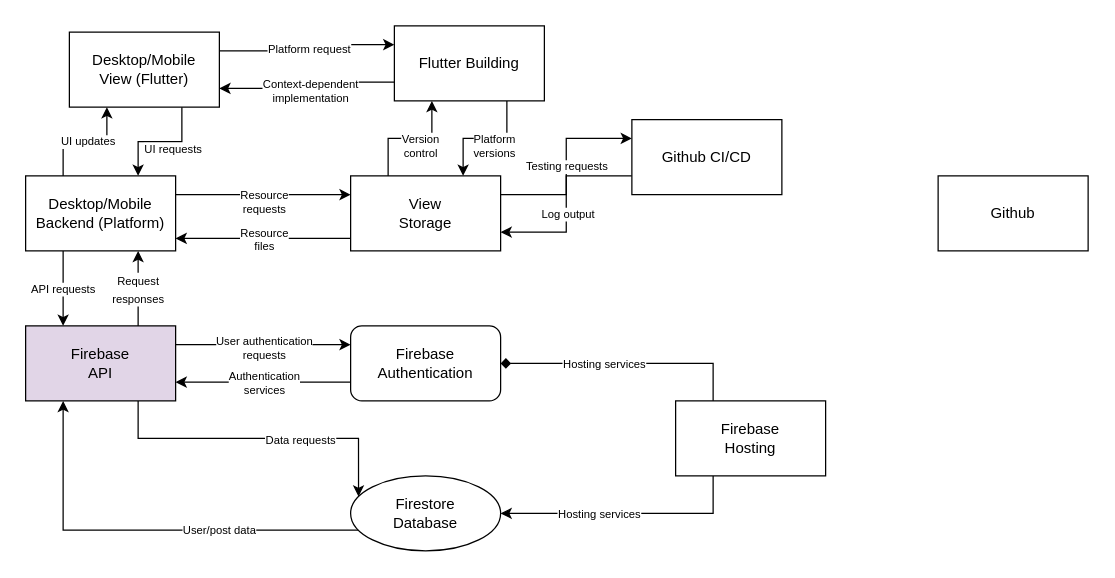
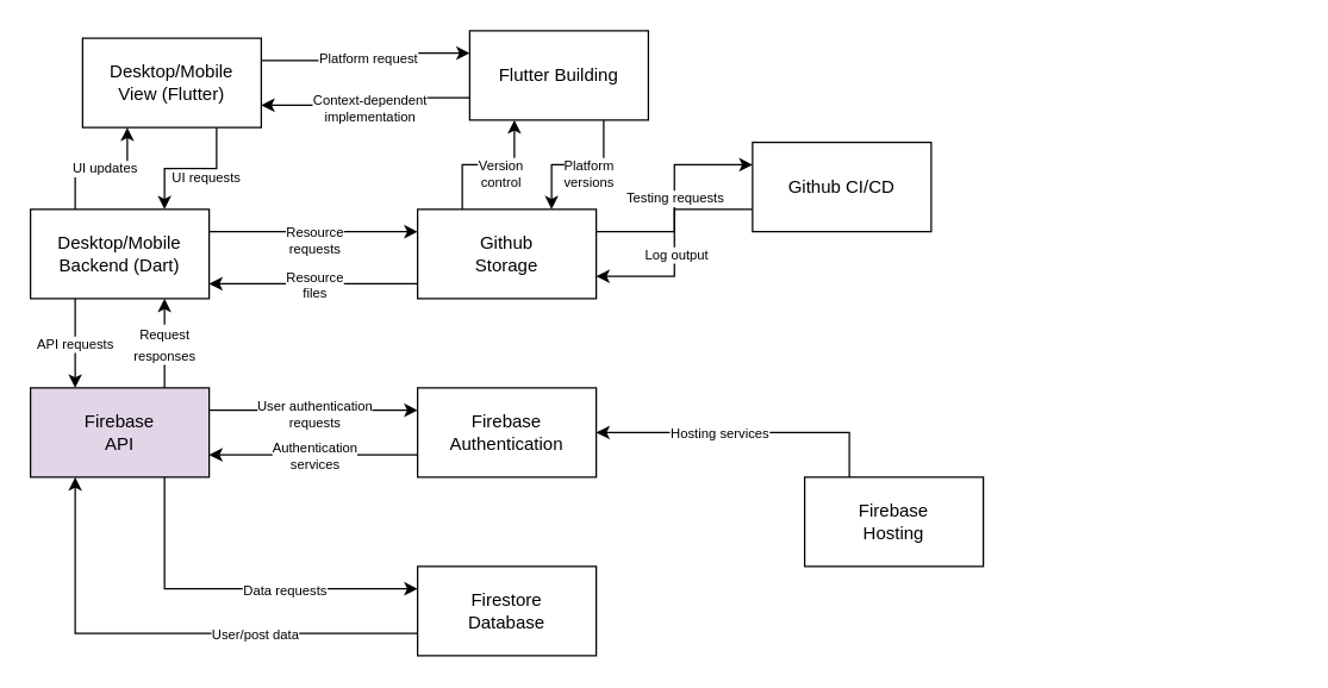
  <mxCell id="0" />
  <mxCell id="1" parent="0" />
  <mxCell id="2" style="edgeStyle=orthogonalEdgeStyle;rounded=0;orthogonalLoop=1;jettySize=auto;html=1;exitX=0;exitY=0.75;exitDx=0;exitDy=0;entryX=0.25;entryY=1;entryDx=0;entryDy=0;" edge="1" parent="1" source="4" target="32"><mxGeometry relative="1" as="geometry" /></mxCell>
  <mxCell id="3" value="User/post data" style="edgeLabel;html=1;align=center;verticalAlign=middle;resizable=0;points=[];fontSize=9;" vertex="1" connectable="0" parent="2"><mxGeometry x="-0.159" relative="1" as="geometry"><mxPoint x="31" as="offset" /></mxGeometry></mxCell>
- <mxCell id="4" value="Firestore&lt;br&gt;Database" style="ellipse;whiteSpace=wrap;html=1;" vertex="1" parent="1"><mxGeometry x="280" y="380" width="120" height="60" as="geometry" /></mxCell>
+ <mxCell id="4" value="Firestore&lt;br&gt;Database" style="rounded=0;whiteSpace=wrap;html=1;" vertex="1" parent="1"><mxGeometry x="280" y="380" width="120" height="60" as="geometry" /></mxCell>
  <mxCell id="5" style="edgeStyle=orthogonalEdgeStyle;rounded=0;orthogonalLoop=1;jettySize=auto;html=1;exitX=0;exitY=0.75;exitDx=0;exitDy=0;entryX=1;entryY=0.75;entryDx=0;entryDy=0;" edge="1" parent="1" source="7" target="32"><mxGeometry relative="1" as="geometry" /></mxCell>
  <mxCell id="6" value="Authentication&lt;br style=&quot;font-size: 9px;&quot;&gt;services" style="edgeLabel;html=1;align=center;verticalAlign=middle;resizable=0;points=[];fontSize=9;" vertex="1" connectable="0" parent="5"><mxGeometry x="-0.162" relative="1" as="geometry"><mxPoint x="-11" as="offset" /></mxGeometry></mxCell>
- <mxCell id="7" value="Firebase&lt;br&gt;Authentication" style="whiteSpace=wrap;html=1;rounded=1;" vertex="1" parent="1"><mxGeometry x="280" y="260" width="120" height="60" as="geometry" /></mxCell>
- <mxCell id="8" style="edgeStyle=orthogonalEdgeStyle;rounded=0;orthogonalLoop=1;jettySize=auto;html=1;exitX=0.25;exitY=0;exitDx=0;exitDy=0;entryX=1;entryY=0.5;entryDx=0;entryDy=0;endArrow=diamond;" edge="1" parent="1" source="12" target="7"><mxGeometry relative="1" as="geometry" /></mxCell>
+ <mxCell id="7" value="Firebase&lt;br&gt;Authentication" style="rounded=0;whiteSpace=wrap;html=1;" vertex="1" parent="1"><mxGeometry x="280" y="260" width="120" height="60" as="geometry" /></mxCell>
+ <mxCell id="8" style="edgeStyle=orthogonalEdgeStyle;rounded=0;orthogonalLoop=1;jettySize=auto;html=1;exitX=0.25;exitY=0;exitDx=0;exitDy=0;entryX=1;entryY=0.5;entryDx=0;entryDy=0;" edge="1" parent="1" source="12" target="7"><mxGeometry relative="1" as="geometry" /></mxCell>
  <mxCell id="9" value="Hosting services" style="edgeLabel;html=1;align=center;verticalAlign=middle;resizable=0;points=[];fontSize=9;" vertex="1" connectable="0" parent="8"><mxGeometry x="0.182" y="-2" relative="1" as="geometry"><mxPoint y="2" as="offset" /></mxGeometry></mxCell>
- <mxCell id="10" style="edgeStyle=orthogonalEdgeStyle;rounded=0;orthogonalLoop=1;jettySize=auto;html=1;exitX=0.25;exitY=1;exitDx=0;exitDy=0;entryX=1;entryY=0.5;entryDx=0;entryDy=0;" edge="1" parent="1" source="12" target="4"><mxGeometry relative="1" as="geometry" /></mxCell>
- <mxCell id="11" value="Hosting services" style="edgeLabel;html=1;align=center;verticalAlign=middle;resizable=0;points=[];fontSize=9;" vertex="1" connectable="0" parent="10"><mxGeometry x="0.217" y="-4" relative="1" as="geometry"><mxPoint y="4" as="offset" /></mxGeometry></mxCell>
  <mxCell id="12" value="Firebase&lt;br&gt;Hosting" style="rounded=0;whiteSpace=wrap;html=1;" vertex="1" parent="1"><mxGeometry x="540" y="320" width="120" height="60" as="geometry" /></mxCell>
- <mxCell id="13" value="Github" style="rounded=0;whiteSpace=wrap;html=1;" vertex="1" parent="1"><mxGeometry x="750" y="140" width="120" height="60" as="geometry" /></mxCell>
  <mxCell id="14" style="edgeStyle=orthogonalEdgeStyle;rounded=0;orthogonalLoop=1;jettySize=auto;html=1;exitX=1;exitY=0.25;exitDx=0;exitDy=0;entryX=0;entryY=0.25;entryDx=0;entryDy=0;" edge="1" parent="1" source="25" target="39"><mxGeometry relative="1" as="geometry" /></mxCell>
  <mxCell id="15" value="Resource&lt;br&gt;requests" style="edgeLabel;html=1;align=center;verticalAlign=middle;resizable=0;points=[];fontSize=9;" vertex="1" connectable="0" parent="14"><mxGeometry x="0.222" y="2" relative="1" as="geometry"><mxPoint x="-16" y="7" as="offset" /></mxGeometry></mxCell>
  <mxCell id="16" style="edgeStyle=orthogonalEdgeStyle;rounded=0;orthogonalLoop=1;jettySize=auto;html=1;exitX=0.75;exitY=1;exitDx=0;exitDy=0;entryX=0.75;entryY=0;entryDx=0;entryDy=0;" edge="1" parent="1" source="20" target="25"><mxGeometry relative="1" as="geometry" /></mxCell>
  <mxCell id="17" value="UI requests" style="edgeLabel;html=1;align=center;verticalAlign=middle;resizable=0;points=[];fontSize=9;" vertex="1" connectable="0" parent="16"><mxGeometry x="-0.225" y="-1" relative="1" as="geometry"><mxPoint y="7" as="offset" /></mxGeometry></mxCell>
  <mxCell id="18" style="edgeStyle=orthogonalEdgeStyle;rounded=0;orthogonalLoop=1;jettySize=auto;html=1;exitX=1;exitY=0.25;exitDx=0;exitDy=0;entryX=0;entryY=0.25;entryDx=0;entryDy=0;" edge="1" parent="1" source="20" target="47"><mxGeometry relative="1" as="geometry" /></mxCell>
  <mxCell id="19" value="Platform request" style="edgeLabel;html=1;align=center;verticalAlign=middle;resizable=0;points=[];fontSize=9;" vertex="1" connectable="0" parent="18"><mxGeometry x="-0.004" y="-1" relative="1" as="geometry"><mxPoint as="offset" /></mxGeometry></mxCell>
  <mxCell id="20" value="Desktop/Mobile&lt;br&gt;View (Flutter)" style="rounded=0;whiteSpace=wrap;html=1;" vertex="1" parent="1"><mxGeometry x="55" y="25" width="120" height="60" as="geometry" /></mxCell>
  <mxCell id="21" style="edgeStyle=orthogonalEdgeStyle;rounded=0;orthogonalLoop=1;jettySize=auto;html=1;exitX=0.25;exitY=0;exitDx=0;exitDy=0;entryX=0.25;entryY=1;entryDx=0;entryDy=0;" edge="1" parent="1" source="25" target="20"><mxGeometry relative="1" as="geometry" /></mxCell>
  <mxCell id="22" value="&lt;font style=&quot;font-size: 9px;&quot;&gt;UI updates&lt;/font&gt;" style="edgeLabel;html=1;align=center;verticalAlign=middle;resizable=0;points=[];fontSize=9;" vertex="1" connectable="0" parent="21"><mxGeometry x="0.035" y="1" relative="1" as="geometry"><mxPoint y="1" as="offset" /></mxGeometry></mxCell>
  <mxCell id="23" style="edgeStyle=orthogonalEdgeStyle;rounded=0;orthogonalLoop=1;jettySize=auto;html=1;exitX=0.25;exitY=1;exitDx=0;exitDy=0;entryX=0.25;entryY=0;entryDx=0;entryDy=0;" edge="1" parent="1" source="25" target="32"><mxGeometry relative="1" as="geometry" /></mxCell>
  <mxCell id="24" value="API requests" style="edgeLabel;html=1;align=center;verticalAlign=middle;resizable=0;points=[];fontSize=9;" vertex="1" connectable="0" parent="23"><mxGeometry x="-0.124" y="-1" relative="1" as="geometry"><mxPoint y="4" as="offset" /></mxGeometry></mxCell>
- <mxCell id="25" value="Desktop/Mobile Backend (Platform)" style="rounded=0;whiteSpace=wrap;html=1;" vertex="1" parent="1"><mxGeometry x="20" y="140" width="120" height="60" as="geometry" /></mxCell>
+ <mxCell id="25" value="Desktop/Mobile Backend (Dart)" style="rounded=0;whiteSpace=wrap;html=1;" vertex="1" parent="1"><mxGeometry x="20" y="140" width="120" height="60" as="geometry" /></mxCell>
  <mxCell id="26" style="edgeStyle=orthogonalEdgeStyle;rounded=0;orthogonalLoop=1;jettySize=auto;html=1;exitX=0.75;exitY=0;exitDx=0;exitDy=0;entryX=0.75;entryY=1;entryDx=0;entryDy=0;" edge="1" parent="1" source="32" target="25"><mxGeometry relative="1" as="geometry" /></mxCell>
  <mxCell id="27" value="&lt;font style=&quot;font-size: 9px;&quot;&gt;Request&lt;br&gt;responses&lt;/font&gt;" style="edgeLabel;html=1;align=center;verticalAlign=middle;resizable=0;points=[];" vertex="1" connectable="0" parent="26"><mxGeometry x="-0.13" y="1" relative="1" as="geometry"><mxPoint y="-4" as="offset" /></mxGeometry></mxCell>
  <mxCell id="28" style="edgeStyle=orthogonalEdgeStyle;rounded=0;orthogonalLoop=1;jettySize=auto;html=1;exitX=1;exitY=0.25;exitDx=0;exitDy=0;entryX=0;entryY=0.25;entryDx=0;entryDy=0;" edge="1" parent="1" source="32" target="7"><mxGeometry relative="1" as="geometry" /></mxCell>
  <mxCell id="29" value="User authentication &lt;br style=&quot;font-size: 9px;&quot;&gt;requests" style="edgeLabel;html=1;align=center;verticalAlign=middle;resizable=0;points=[];fontSize=9;" vertex="1" connectable="0" parent="28"><mxGeometry x="0.228" y="-2" relative="1" as="geometry"><mxPoint x="-16" as="offset" /></mxGeometry></mxCell>
  <mxCell id="30" style="edgeStyle=orthogonalEdgeStyle;rounded=0;orthogonalLoop=1;jettySize=auto;html=1;exitX=0.75;exitY=1;exitDx=0;exitDy=0;entryX=0;entryY=0.25;entryDx=0;entryDy=0;" edge="1" parent="1" source="32" target="4"><mxGeometry relative="1" as="geometry" /></mxCell>
  <mxCell id="31" value="Data requests" style="edgeLabel;html=1;align=center;verticalAlign=middle;resizable=0;points=[];fontSize=9;" vertex="1" connectable="0" parent="30"><mxGeometry x="-0.006" y="-1" relative="1" as="geometry"><mxPoint x="33" as="offset" /></mxGeometry></mxCell>
  <mxCell id="32" value="Firebase&lt;br&gt;API" style="rounded=0;whiteSpace=wrap;html=1;fillColor=#e1d5e7;" vertex="1" parent="1"><mxGeometry x="20" y="260" width="120" height="60" as="geometry" /></mxCell>
  <mxCell id="33" style="edgeStyle=orthogonalEdgeStyle;rounded=0;orthogonalLoop=1;jettySize=auto;html=1;exitX=0;exitY=0.75;exitDx=0;exitDy=0;entryX=1;entryY=0.75;entryDx=0;entryDy=0;" edge="1" parent="1"><mxGeometry relative="1" as="geometry"><mxPoint x="280" y="190" as="sourcePoint" /><mxPoint x="140" y="190" as="targetPoint" /><Array as="points"><mxPoint x="260" y="190" /><mxPoint x="260" y="190" /></Array></mxGeometry></mxCell>
  <mxCell id="34" value="Resource&lt;br&gt;files" style="edgeLabel;html=1;align=center;verticalAlign=middle;resizable=0;points=[];fontSize=9;" vertex="1" connectable="0" parent="33"><mxGeometry x="0.222" y="-1" relative="1" as="geometry"><mxPoint x="16" y="1" as="offset" /></mxGeometry></mxCell>
  <mxCell id="35" style="edgeStyle=orthogonalEdgeStyle;rounded=0;orthogonalLoop=1;jettySize=auto;html=1;exitX=1;exitY=0.25;exitDx=0;exitDy=0;entryX=0;entryY=0.25;entryDx=0;entryDy=0;" edge="1" parent="1" source="39" target="42"><mxGeometry relative="1" as="geometry" /></mxCell>
  <mxCell id="36" value="Testing requests" style="edgeLabel;html=1;align=center;verticalAlign=middle;resizable=0;points=[];fontSize=9;" vertex="1" connectable="0" parent="35"><mxGeometry x="-0.006" relative="1" as="geometry"><mxPoint as="offset" /></mxGeometry></mxCell>
  <mxCell id="37" style="edgeStyle=orthogonalEdgeStyle;rounded=0;orthogonalLoop=1;jettySize=auto;html=1;exitX=0.25;exitY=0;exitDx=0;exitDy=0;entryX=0.25;entryY=1;entryDx=0;entryDy=0;" edge="1" parent="1" source="39" target="47"><mxGeometry relative="1" as="geometry" /></mxCell>
  <mxCell id="38" value="Version&lt;br style=&quot;font-size: 9px;&quot;&gt;control" style="edgeLabel;html=1;align=center;verticalAlign=middle;resizable=0;points=[];fontSize=9;" vertex="1" connectable="0" parent="37"><mxGeometry x="0.156" relative="1" as="geometry"><mxPoint y="5" as="offset" /></mxGeometry></mxCell>
- <mxCell id="39" value="View&lt;br&gt;Storage" style="rounded=0;whiteSpace=wrap;html=1;" vertex="1" parent="1"><mxGeometry x="280" y="140" width="120" height="60" as="geometry" /></mxCell>
+ <mxCell id="39" value="Github&lt;br&gt;Storage" style="rounded=0;whiteSpace=wrap;html=1;" vertex="1" parent="1"><mxGeometry x="280" y="140" width="120" height="60" as="geometry" /></mxCell>
  <mxCell id="40" style="edgeStyle=orthogonalEdgeStyle;rounded=0;orthogonalLoop=1;jettySize=auto;html=1;exitX=0;exitY=0.75;exitDx=0;exitDy=0;entryX=1;entryY=0.75;entryDx=0;entryDy=0;" edge="1" parent="1" source="42" target="39"><mxGeometry relative="1" as="geometry" /></mxCell>
  <mxCell id="41" value="Log output" style="edgeLabel;html=1;align=center;verticalAlign=middle;resizable=0;points=[];fontSize=9;" vertex="1" connectable="0" parent="40"><mxGeometry x="0.109" y="1" relative="1" as="geometry"><mxPoint as="offset" /></mxGeometry></mxCell>
  <mxCell id="42" value="Github CI/CD" style="rounded=0;whiteSpace=wrap;html=1;" vertex="1" parent="1"><mxGeometry x="505" y="95" width="120" height="60" as="geometry" /></mxCell>
  <mxCell id="43" style="edgeStyle=orthogonalEdgeStyle;rounded=0;orthogonalLoop=1;jettySize=auto;html=1;exitX=0;exitY=0.75;exitDx=0;exitDy=0;entryX=1;entryY=0.75;entryDx=0;entryDy=0;" edge="1" parent="1" source="47" target="20"><mxGeometry relative="1" as="geometry" /></mxCell>
  <mxCell id="44" value="Context-dependent&lt;br style=&quot;font-size: 9px;&quot;&gt;implementation" style="edgeLabel;html=1;align=center;verticalAlign=middle;resizable=0;points=[];fontSize=9;" vertex="1" connectable="0" parent="43"><mxGeometry x="0.184" y="1" relative="1" as="geometry"><mxPoint x="13" as="offset" /></mxGeometry></mxCell>
  <mxCell id="45" style="edgeStyle=orthogonalEdgeStyle;rounded=0;orthogonalLoop=1;jettySize=auto;html=1;exitX=0.75;exitY=1;exitDx=0;exitDy=0;entryX=0.75;entryY=0;entryDx=0;entryDy=0;" edge="1" parent="1" source="47" target="39"><mxGeometry relative="1" as="geometry" /></mxCell>
  <mxCell id="46" value="Platform&lt;br style=&quot;font-size: 9px;&quot;&gt;versions" style="edgeLabel;html=1;align=center;verticalAlign=middle;resizable=0;points=[];fontSize=9;" vertex="1" connectable="0" parent="45"><mxGeometry x="-0.14" y="1" relative="1" as="geometry"><mxPoint y="4" as="offset" /></mxGeometry></mxCell>
  <mxCell id="47" value="Flutter Building" style="rounded=0;whiteSpace=wrap;html=1;" vertex="1" parent="1"><mxGeometry x="315" y="20" width="120" height="60" as="geometry" /></mxCell>
